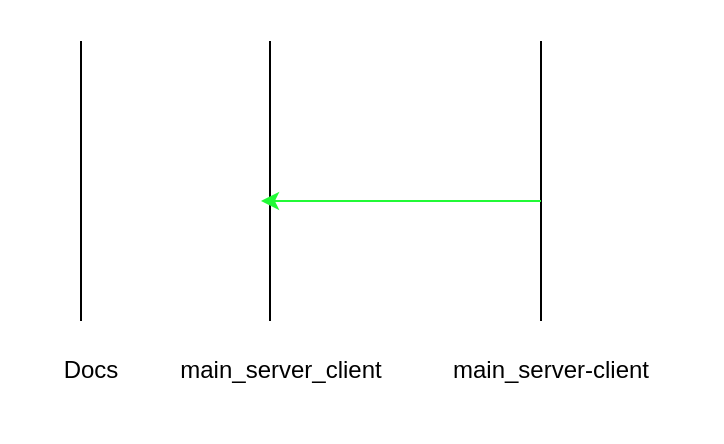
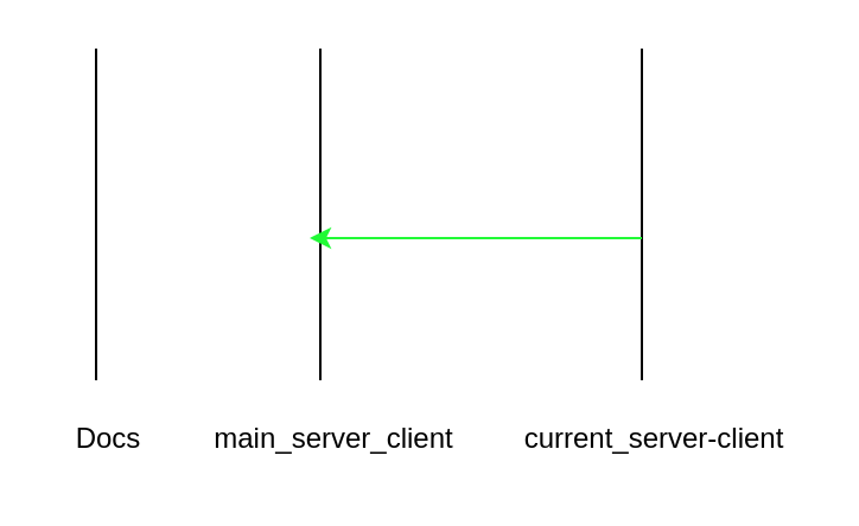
  <mxCell id="0" />
  <mxCell id="1" parent="0" />
  <mxCell id="2" value="" style="endArrow=none;html=1;rounded=0;" parent="1" edge="1"><mxGeometry width="50" height="50" relative="1" as="geometry"><mxPoint x="40" y="160" as="sourcePoint" /><mxPoint x="40" y="20" as="targetPoint" /></mxGeometry></mxCell>
  <mxCell id="3" value="" style="endArrow=none;html=1;rounded=0;" parent="1" edge="1"><mxGeometry width="50" height="50" relative="1" as="geometry"><mxPoint x="134.5" y="160" as="sourcePoint" /><mxPoint x="134.5" y="20" as="targetPoint" /></mxGeometry></mxCell>
  <mxCell id="4" value="" style="endArrow=none;html=1;rounded=0;" parent="1" edge="1"><mxGeometry width="50" height="50" relative="1" as="geometry"><mxPoint x="270" y="160" as="sourcePoint" /><mxPoint x="270" y="20" as="targetPoint" /></mxGeometry></mxCell>
  <mxCell id="5" value="Docs" style="text;html=1;align=center;verticalAlign=middle;resizable=0;points=[];autosize=1;strokeColor=none;fillColor=none;" parent="1" vertex="1"><mxGeometry x="20" y="170" width="50" height="30" as="geometry" /></mxCell>
- <mxCell id="6" value="main_server-client" style="text;html=1;align=center;verticalAlign=middle;resizable=0;points=[];autosize=1;strokeColor=none;fillColor=none;" parent="1" vertex="1"><mxGeometry x="210" y="170" width="130" height="30" as="geometry" /></mxCell>
+ <mxCell id="6" value="current_server-client" style="text;html=1;align=center;verticalAlign=middle;resizable=0;points=[];autosize=1;strokeColor=none;fillColor=none;" parent="1" vertex="1"><mxGeometry x="210" y="170" width="130" height="30" as="geometry" /></mxCell>
  <mxCell id="7" value="main_server_client" style="text;html=1;align=center;verticalAlign=middle;resizable=0;points=[];autosize=1;strokeColor=none;fillColor=none;" parent="1" vertex="1"><mxGeometry x="80" y="170" width="120" height="30" as="geometry" /></mxCell>
  <mxCell id="8" value="" style="endArrow=classic;html=1;rounded=0;fillColor=#f8cecc;strokeColor=#21FA36;" parent="1" edge="1"><mxGeometry width="50" height="50" relative="1" as="geometry"><mxPoint x="270" y="100" as="sourcePoint" /><mxPoint x="130" y="100" as="targetPoint" /></mxGeometry></mxCell>
